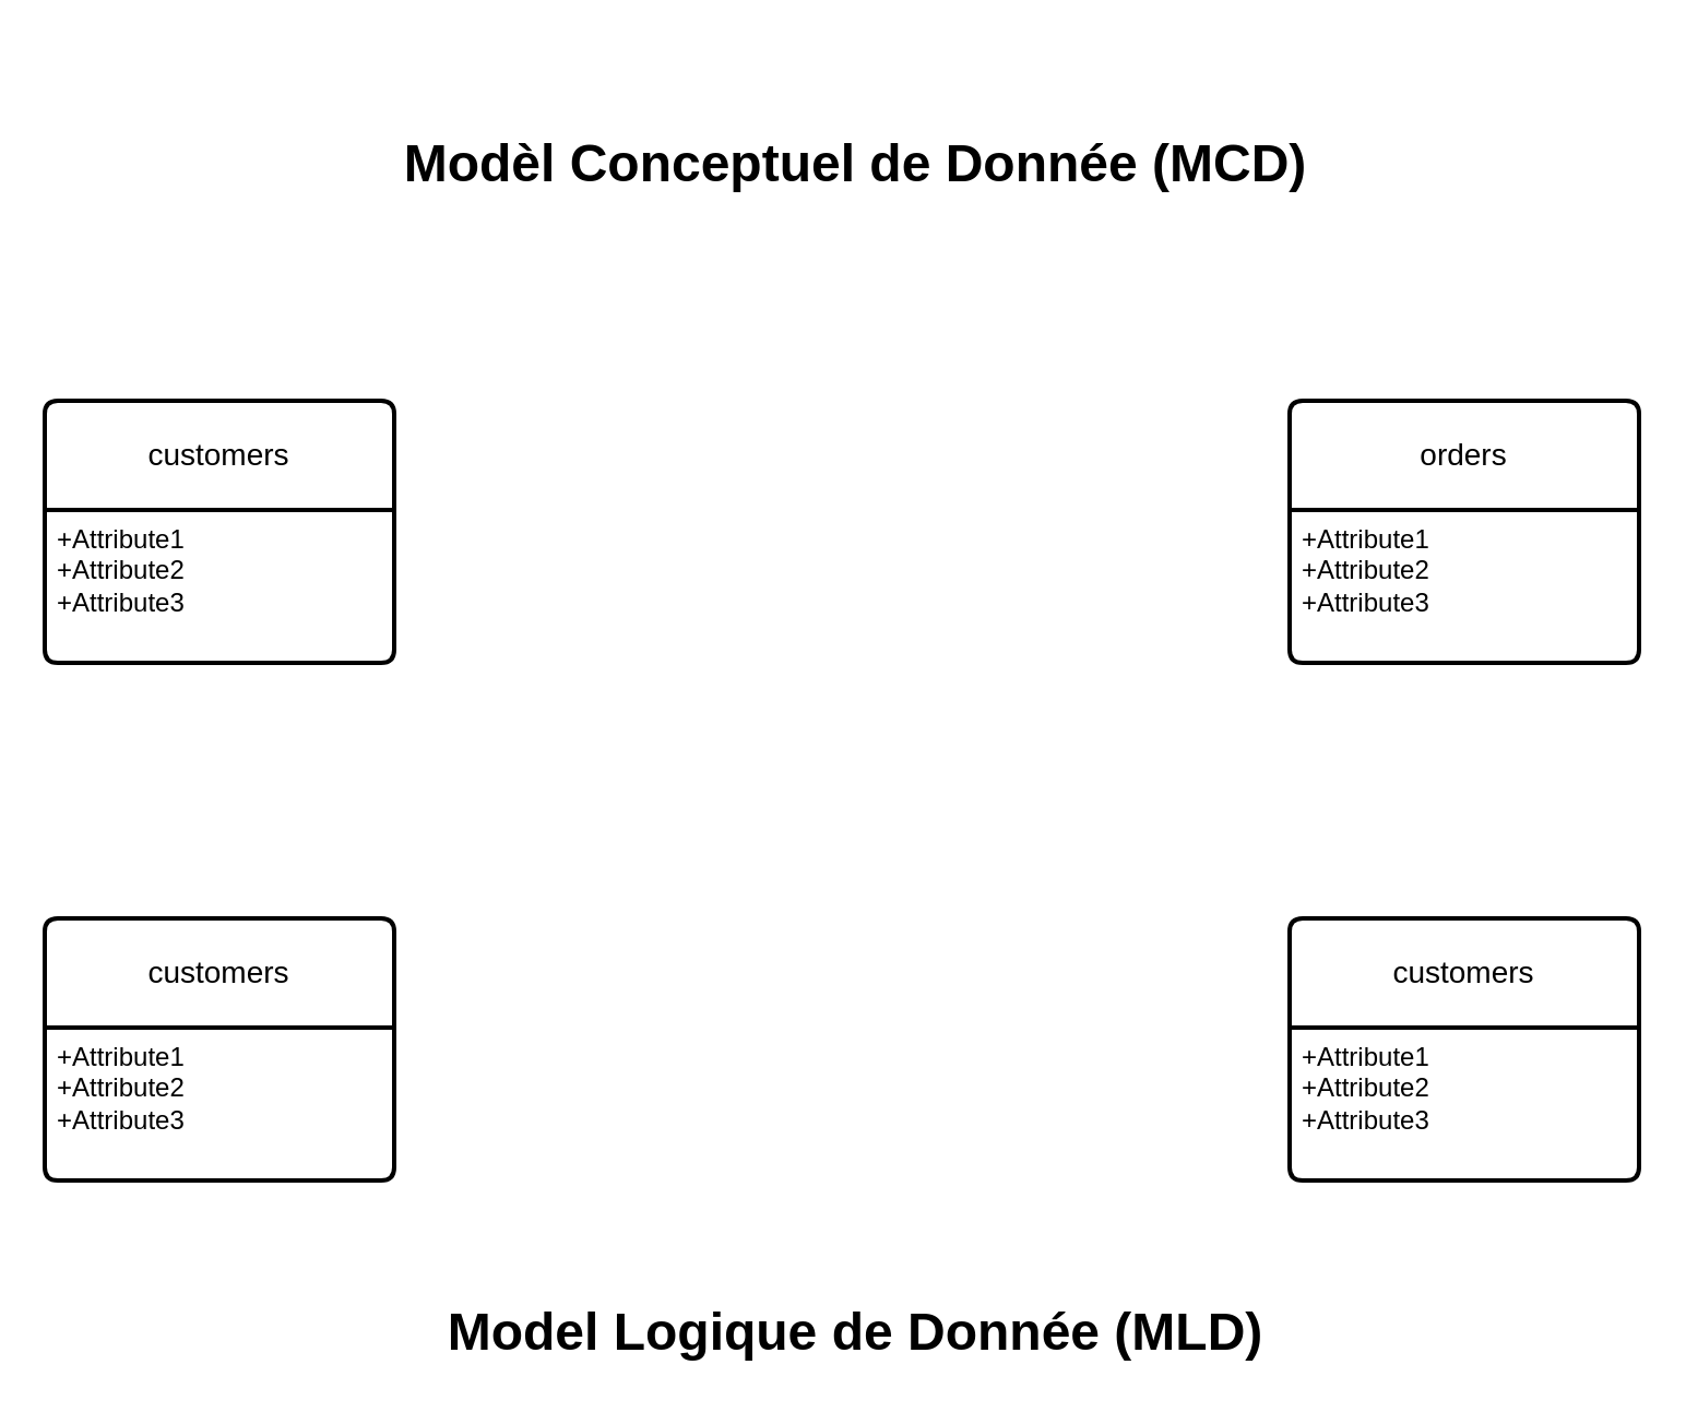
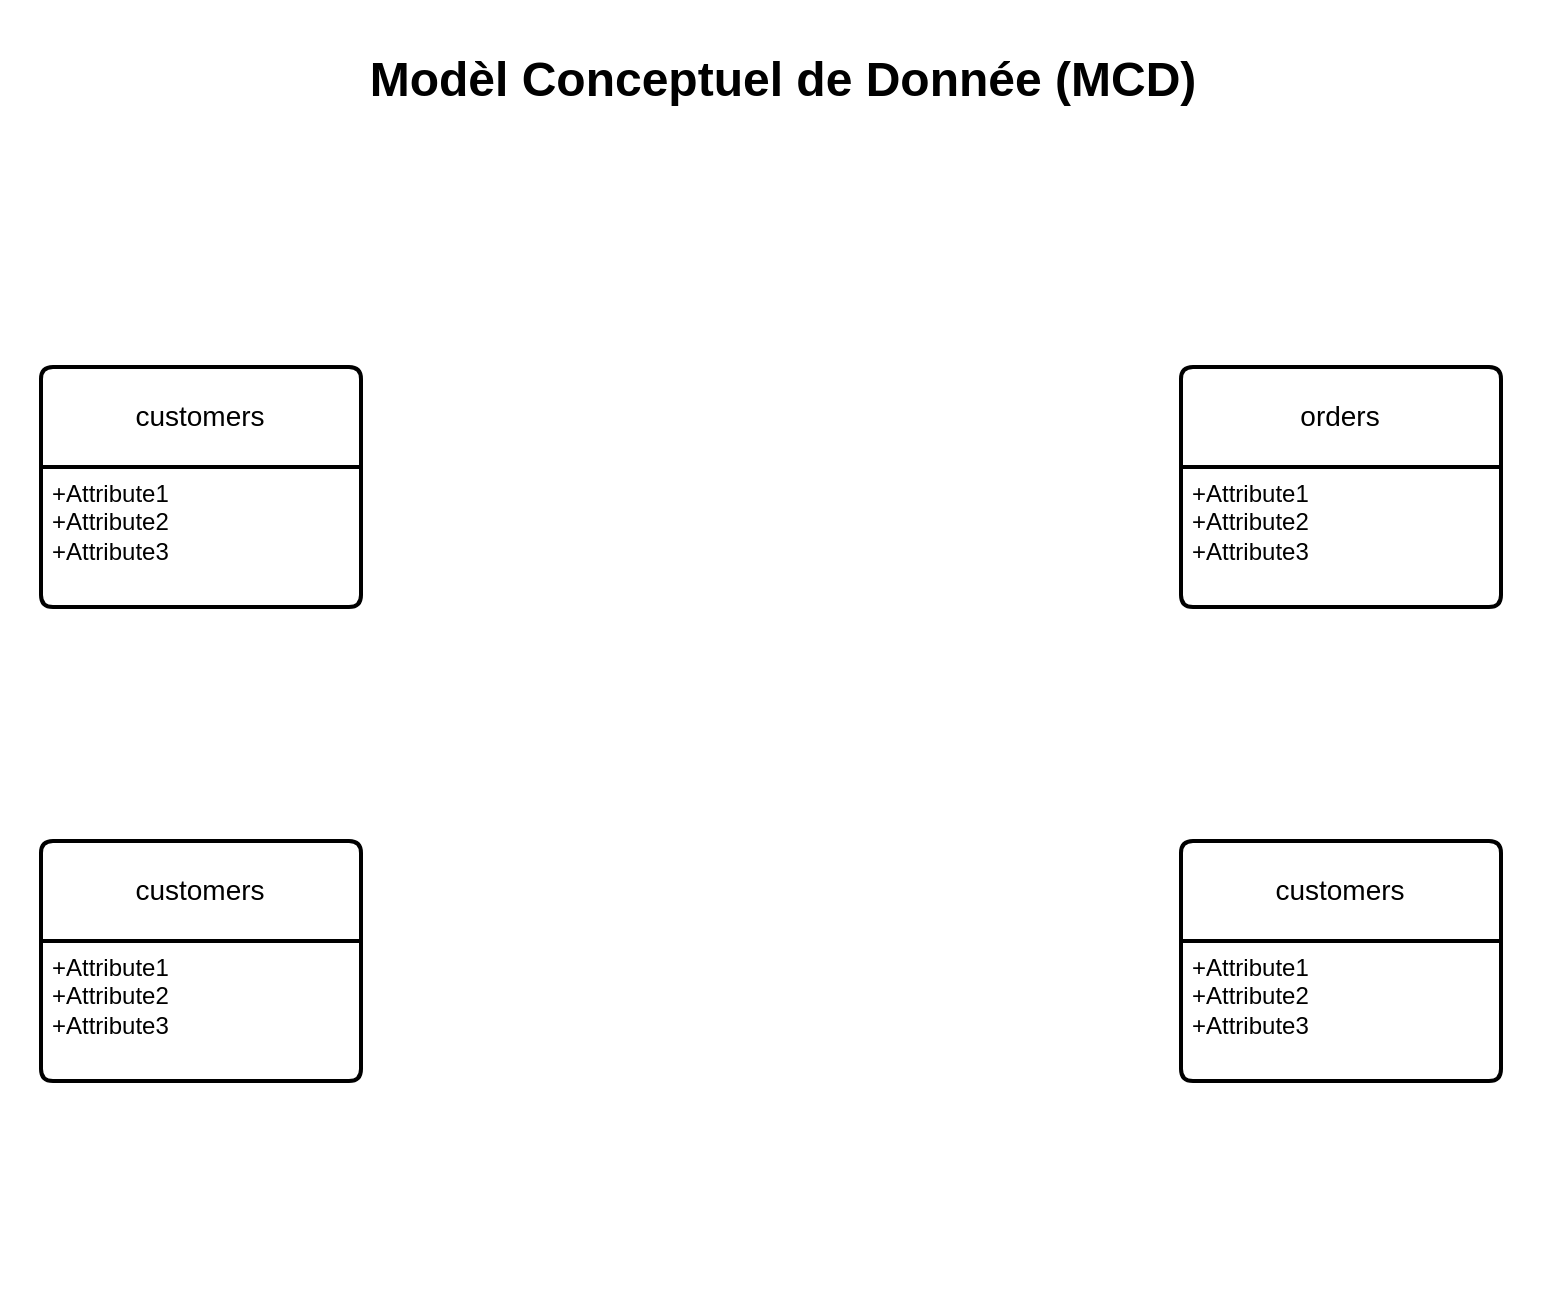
  <mxCell id="0" />
  <mxCell id="1" parent="0" />
  <mxCell id="2" value="customers" style="swimlane;childLayout=stackLayout;horizontal=1;startSize=50;horizontalStack=0;rounded=1;fontSize=14;fontStyle=0;strokeWidth=2;resizeParent=0;resizeLast=1;shadow=0;dashed=0;align=center;arcSize=4;whiteSpace=wrap;html=1;" vertex="1" parent="1"><mxGeometry x="20" y="183" width="160" height="120" as="geometry" /></mxCell>
  <mxCell id="3" value="+Attribute1&#10;+Attribute2&#10;+Attribute3" style="align=left;strokeColor=none;fillColor=none;spacingLeft=4;fontSize=12;verticalAlign=top;resizable=0;rotatable=0;part=1;html=1;" vertex="1" parent="2"><mxGeometry y="50" width="160" height="70" as="geometry" /></mxCell>
- <mxCell id="4" value="Modèl Conceptuel de Donnée (MCD)" style="text;strokeColor=none;fillColor=none;html=1;fontSize=24;fontStyle=1;verticalAlign=middle;align=center;" vertex="1" parent="1"><mxGeometry x="150" y="55" width="481" height="40" as="geometry" /></mxCell>
+ <mxCell id="4" value="Modèl Conceptuel de Donnée (MCD)" style="text;strokeColor=none;fillColor=none;html=1;fontSize=24;fontStyle=1;verticalAlign=middle;align=center;" vertex="1" parent="1"><mxGeometry x="150" y="20" width="481" height="40" as="geometry" /></mxCell>
  <mxCell id="5" value="orders" style="swimlane;childLayout=stackLayout;horizontal=1;startSize=50;horizontalStack=0;rounded=1;fontSize=14;fontStyle=0;strokeWidth=2;resizeParent=0;resizeLast=1;shadow=0;dashed=0;align=center;arcSize=4;whiteSpace=wrap;html=1;" vertex="1" parent="1"><mxGeometry x="590" y="183" width="160" height="120" as="geometry" /></mxCell>
  <mxCell id="6" value="+Attribute1&#10;+Attribute2&#10;+Attribute3" style="align=left;strokeColor=none;fillColor=none;spacingLeft=4;fontSize=12;verticalAlign=top;resizable=0;rotatable=0;part=1;html=1;" vertex="1" parent="5"><mxGeometry y="50" width="160" height="70" as="geometry" /></mxCell>
  <mxCell id="7" value="customers" style="swimlane;childLayout=stackLayout;horizontal=1;startSize=50;horizontalStack=0;rounded=1;fontSize=14;fontStyle=0;strokeWidth=2;resizeParent=0;resizeLast=1;shadow=0;dashed=0;align=center;arcSize=4;whiteSpace=wrap;html=1;" vertex="1" parent="1"><mxGeometry x="20" y="420" width="160" height="120" as="geometry" /></mxCell>
  <mxCell id="8" value="+Attribute1&#10;+Attribute2&#10;+Attribute3" style="align=left;strokeColor=none;fillColor=none;spacingLeft=4;fontSize=12;verticalAlign=top;resizable=0;rotatable=0;part=1;html=1;" vertex="1" parent="7"><mxGeometry y="50" width="160" height="70" as="geometry" /></mxCell>
  <mxCell id="9" value="customers" style="swimlane;childLayout=stackLayout;horizontal=1;startSize=50;horizontalStack=0;rounded=1;fontSize=14;fontStyle=0;strokeWidth=2;resizeParent=0;resizeLast=1;shadow=0;dashed=0;align=center;arcSize=4;whiteSpace=wrap;html=1;" vertex="1" parent="1"><mxGeometry x="590" y="420" width="160" height="120" as="geometry" /></mxCell>
  <mxCell id="10" value="+Attribute1&#10;+Attribute2&#10;+Attribute3" style="align=left;strokeColor=none;fillColor=none;spacingLeft=4;fontSize=12;verticalAlign=top;resizable=0;rotatable=0;part=1;html=1;" vertex="1" parent="9"><mxGeometry y="50" width="160" height="70" as="geometry" /></mxCell>
- <mxCell id="11" value="Model Logique de Donnée (MLD)" style="text;strokeColor=none;fillColor=none;html=1;fontSize=24;fontStyle=1;verticalAlign=middle;align=center;" vertex="1" parent="1"><mxGeometry x="187.5" y="590" width="406" height="40" as="geometry" /></mxCell>
